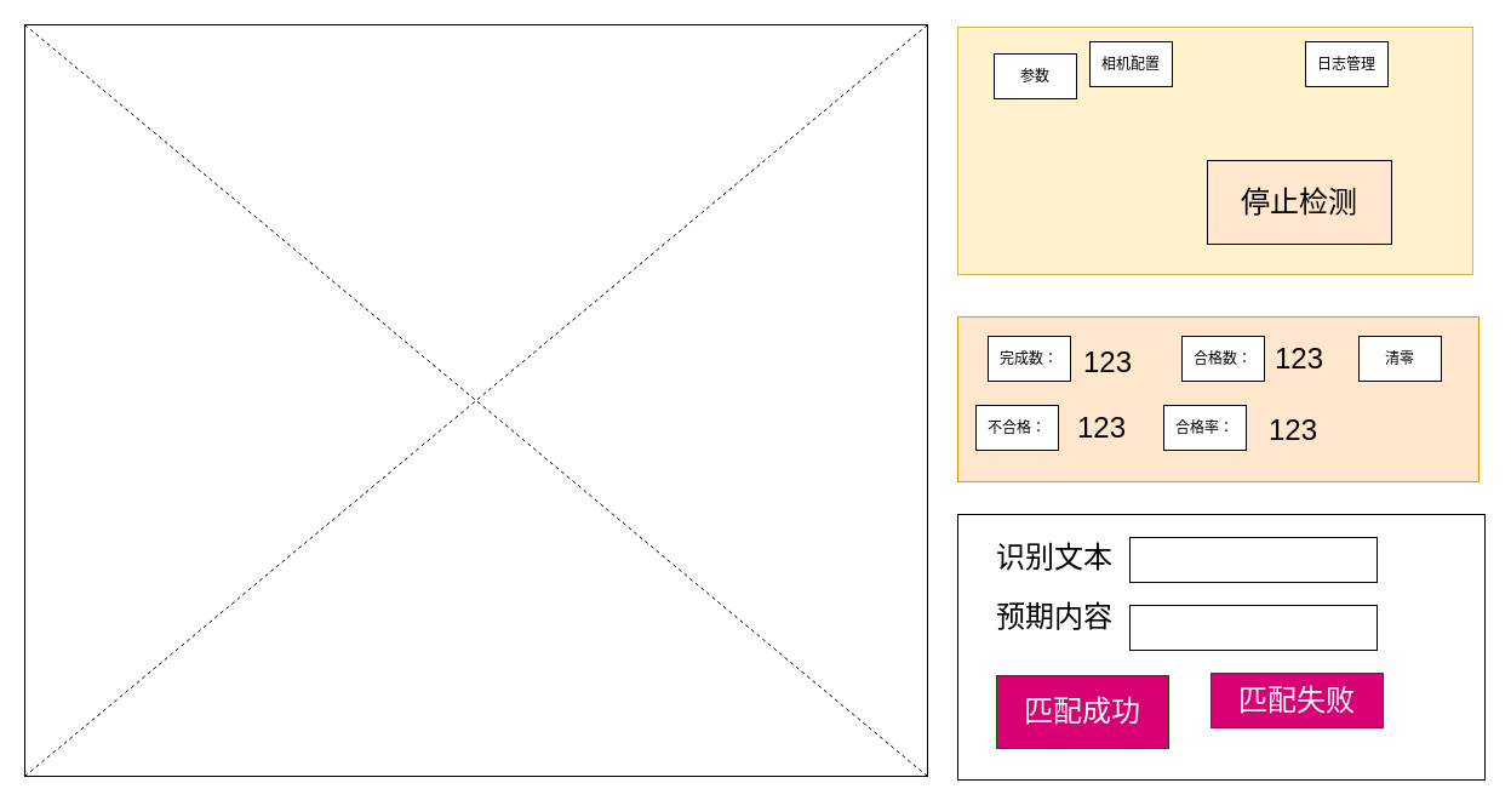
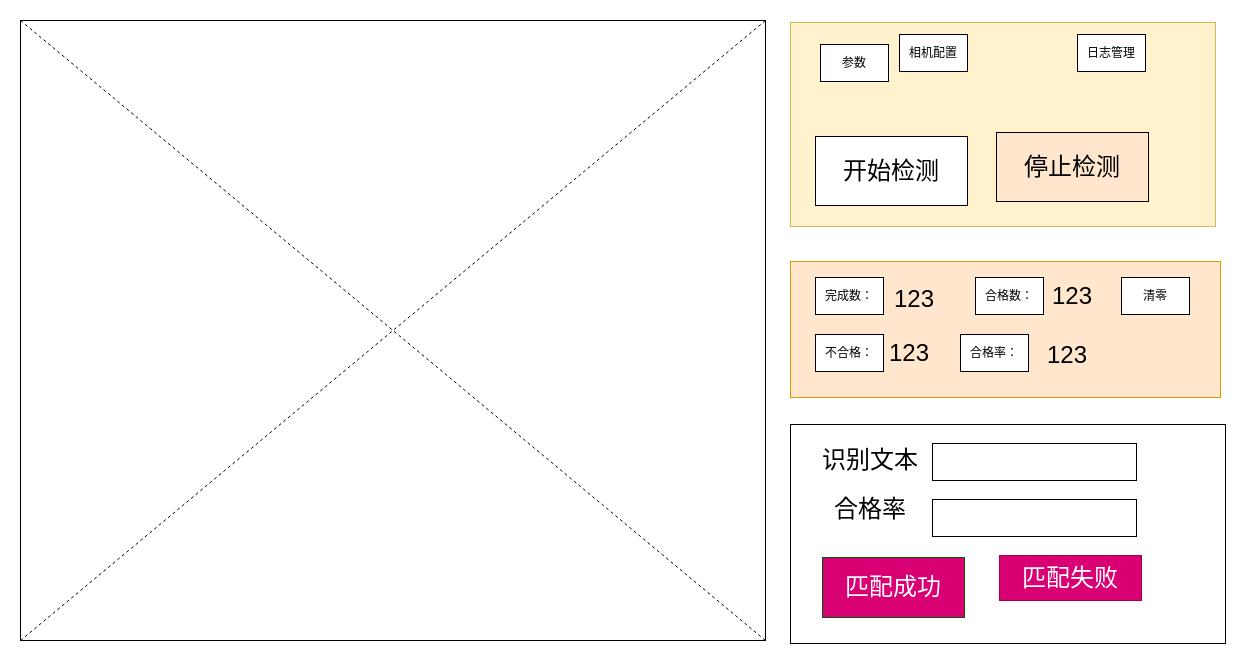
  <mxCell id="0" />
  <mxCell id="1" parent="0" />
  <mxCell id="2" value="" style="rounded=0;whiteSpace=wrap;html=1;" vertex="1" parent="1"><mxGeometry x="20" y="20" width="745" height="620" as="geometry" /></mxCell>
  <mxCell id="3" value="" style="rounded=0;whiteSpace=wrap;html=1;fillColor=#fff2cc;strokeColor=#d6b656;" vertex="1" parent="1"><mxGeometry x="790" y="22" width="425" height="204" as="geometry" /></mxCell>
  <mxCell id="4" value="参数" style="rounded=0;whiteSpace=wrap;html=1;" vertex="1" parent="1"><mxGeometry x="820" y="44" width="68" height="37" as="geometry" /></mxCell>
  <mxCell id="5" value="相机配置" style="rounded=0;whiteSpace=wrap;html=1;" vertex="1" parent="1"><mxGeometry x="899" y="34" width="68" height="37" as="geometry" /></mxCell>
+ <mxCell id="6" value="开始检测" style="rounded=0;whiteSpace=wrap;html=1;fontSize=24;" vertex="1" parent="1"><mxGeometry x="815" y="136" width="152" height="69" as="geometry" /></mxCell>
  <mxCell id="7" value="停止检测" style="rounded=0;whiteSpace=wrap;html=1;fontSize=24;fillColor=#ffe6cc;" vertex="1" parent="1"><mxGeometry x="996" y="132" width="152" height="69" as="geometry" /></mxCell>
  <mxCell id="8" value="" style="rounded=0;whiteSpace=wrap;html=1;fillColor=#ffe6cc;strokeColor=#d79b00;" vertex="1" parent="1"><mxGeometry x="790" y="261" width="430" height="136" as="geometry" /></mxCell>
  <mxCell id="9" value="完成数：" style="rounded=0;whiteSpace=wrap;html=1;" vertex="1" parent="1"><mxGeometry x="815" y="277" width="68" height="37" as="geometry" /></mxCell>
- <mxCell id="10" value="不合格：" style="rounded=0;whiteSpace=wrap;html=1;" vertex="1" parent="1"><mxGeometry x="805" y="334" width="68" height="37" as="geometry" /></mxCell>
+ <mxCell id="10" value="不合格：" style="rounded=0;whiteSpace=wrap;html=1;" vertex="1" parent="1"><mxGeometry x="815" y="334" width="68" height="37" as="geometry" /></mxCell>
  <mxCell id="11" value="合格数：" style="rounded=0;whiteSpace=wrap;html=1;" vertex="1" parent="1"><mxGeometry x="975" y="277" width="68" height="37" as="geometry" /></mxCell>
  <mxCell id="12" value="合格率：" style="rounded=0;whiteSpace=wrap;html=1;" vertex="1" parent="1"><mxGeometry x="960" y="334" width="68" height="37" as="geometry" /></mxCell>
  <mxCell id="13" value="123" style="text;html=1;strokeColor=none;fillColor=none;align=center;verticalAlign=middle;whiteSpace=wrap;rounded=0;fontSize=24;" vertex="1" parent="1"><mxGeometry x="894" y="289" width="40" height="20" as="geometry" /></mxCell>
  <mxCell id="14" value="123" style="text;html=1;strokeColor=none;fillColor=none;align=center;verticalAlign=middle;whiteSpace=wrap;rounded=0;fontSize=24;" vertex="1" parent="1"><mxGeometry x="889" y="342.5" width="40" height="20" as="geometry" /></mxCell>
  <mxCell id="15" value="123" style="text;html=1;strokeColor=none;fillColor=none;align=center;verticalAlign=middle;whiteSpace=wrap;rounded=0;fontSize=24;" vertex="1" parent="1"><mxGeometry x="1047" y="345" width="40" height="20" as="geometry" /></mxCell>
  <mxCell id="16" value="123" style="text;html=1;strokeColor=none;fillColor=none;align=center;verticalAlign=middle;whiteSpace=wrap;rounded=0;fontSize=24;" vertex="1" parent="1"><mxGeometry x="1052" y="285.5" width="40" height="20" as="geometry" /></mxCell>
  <mxCell id="17" value="清零" style="rounded=0;whiteSpace=wrap;html=1;" vertex="1" parent="1"><mxGeometry x="1121" y="277" width="68" height="37" as="geometry" /></mxCell>
  <mxCell id="18" value="" style="rounded=0;whiteSpace=wrap;html=1;fontSize=24;" vertex="1" parent="1"><mxGeometry x="790" y="424" width="435" height="219" as="geometry" /></mxCell>
  <mxCell id="19" value="" style="rounded=0;whiteSpace=wrap;html=1;fontSize=24;" vertex="1" parent="1"><mxGeometry x="932" y="443" width="204" height="37" as="geometry" /></mxCell>
  <mxCell id="20" value="识别文本" style="text;html=1;strokeColor=none;fillColor=none;align=center;verticalAlign=middle;whiteSpace=wrap;rounded=0;fontSize=24;" vertex="1" parent="1"><mxGeometry x="819" y="450" width="102" height="20" as="geometry" /></mxCell>
- <mxCell id="21" value="预期内容" style="text;html=1;strokeColor=none;fillColor=none;align=center;verticalAlign=middle;whiteSpace=wrap;rounded=0;fontSize=24;" vertex="1" parent="1"><mxGeometry x="819" y="499" width="102" height="20" as="geometry" /></mxCell>
+ <mxCell id="21" value="合格率" style="text;html=1;strokeColor=none;fillColor=none;align=center;verticalAlign=middle;whiteSpace=wrap;rounded=0;fontSize=24;" vertex="1" parent="1"><mxGeometry x="819" y="499" width="102" height="20" as="geometry" /></mxCell>
  <mxCell id="22" value="" style="rounded=0;whiteSpace=wrap;html=1;fontSize=24;" vertex="1" parent="1"><mxGeometry x="932" y="499" width="204" height="37" as="geometry" /></mxCell>
  <mxCell id="23" value="匹配成功" style="rounded=0;whiteSpace=wrap;html=1;fontSize=24;fillColor=#d80073;strokeColor=#005700;fontColor=#ffffff;" vertex="1" parent="1"><mxGeometry x="822" y="557" width="142" height="60" as="geometry" /></mxCell>
  <mxCell id="24" value="" style="endArrow=none;html=1;fontSize=24;exitX=0;exitY=0;exitDx=0;exitDy=0;entryX=1;entryY=1;entryDx=0;entryDy=0;dashed=1;" edge="1" parent="1" source="2" target="2"><mxGeometry width="50" height="50" relative="1" as="geometry"><mxPoint x="459" y="338" as="sourcePoint" /><mxPoint x="509" y="288" as="targetPoint" /></mxGeometry></mxCell>
  <mxCell id="25" value="" style="endArrow=none;html=1;dashed=1;fontSize=24;entryX=1;entryY=0;entryDx=0;entryDy=0;exitX=0;exitY=1;exitDx=0;exitDy=0;" edge="1" parent="1" source="2" target="2"><mxGeometry width="50" height="50" relative="1" as="geometry"><mxPoint x="459" y="338" as="sourcePoint" /><mxPoint x="509" y="288" as="targetPoint" /></mxGeometry></mxCell>
  <mxCell id="26" value="匹配失败" style="rounded=0;whiteSpace=wrap;html=1;fontSize=24;fillColor=#d80073;strokeColor=#A50040;fontColor=#ffffff;" vertex="1" parent="1"><mxGeometry x="999" y="555" width="142" height="45" as="geometry" /></mxCell>
  <mxCell id="27" value="日志管理" style="rounded=0;whiteSpace=wrap;html=1;" vertex="1" parent="1"><mxGeometry x="1077" y="34" width="68" height="37" as="geometry" /></mxCell>
